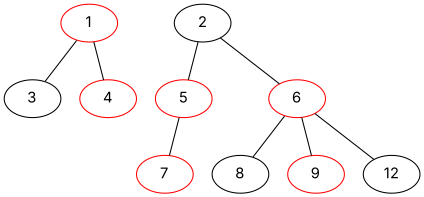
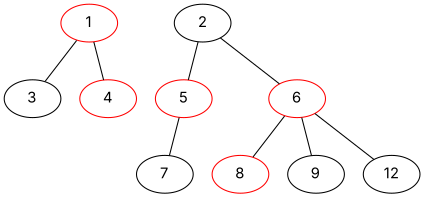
  strict graph {
    fontname=Inter
    node [color=blank fontname=Inter]
    edge [color=blank fontname=Inter]
    1 [color=red]
    3
    4 [color=red]
    5 [color=red]
    2
    6 [color=red]
-   7 [color=red]
-   8
-   9 [color=red]
+   7
+   8 [color=red]
+   9
    n10 [label=12]
    1 -- 3
    1 -- 4
    5 -- 7
    2 -- 5
    2 -- 6
    6 -- 8
    6 -- 9
    6 -- n10
  }
